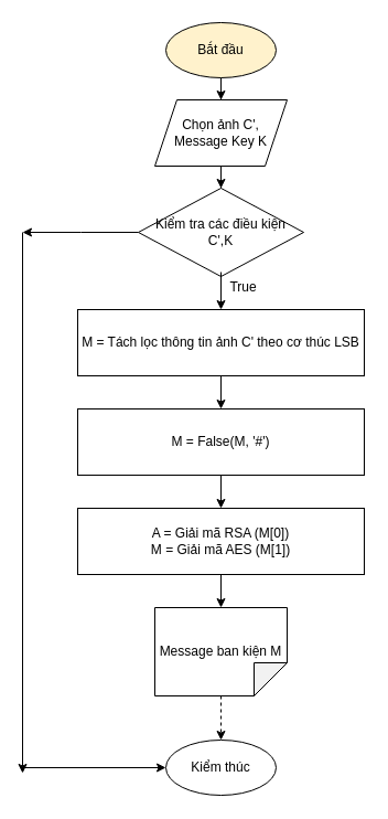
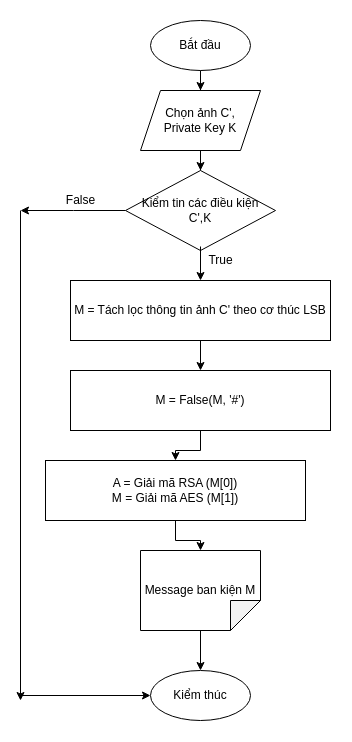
  <mxCell id="0" />
  <mxCell id="1" parent="0" />
  <mxCell id="2" style="edgeStyle=orthogonalEdgeStyle;rounded=0;orthogonalLoop=1;jettySize=auto;html=1;entryX=0.5;entryY=0;entryDx=0;entryDy=0;" edge="1" parent="1" source="3" target="5"><mxGeometry relative="1" as="geometry" /></mxCell>
- <mxCell id="3" value="Bắt đầu" style="ellipse;whiteSpace=wrap;html=1;fillColor=#fff2cc;" vertex="1" parent="1"><mxGeometry x="150" y="20" width="100" height="50" as="geometry" /></mxCell>
+ <mxCell id="3" value="Bắt đầu" style="ellipse;whiteSpace=wrap;html=1;" vertex="1" parent="1"><mxGeometry x="150" y="20" width="100" height="50" as="geometry" /></mxCell>
  <mxCell id="4" style="edgeStyle=orthogonalEdgeStyle;rounded=0;orthogonalLoop=1;jettySize=auto;html=1;entryX=0.5;entryY=0;entryDx=0;entryDy=0;" edge="1" parent="1" source="5" target="7"><mxGeometry relative="1" as="geometry" /></mxCell>
- <mxCell id="5" value="Chọn ảnh C',&lt;br&gt;Message Key K" style="shape=parallelogram;perimeter=parallelogramPerimeter;whiteSpace=wrap;html=1;fixedSize=1;" vertex="1" parent="1"><mxGeometry x="140" y="90" width="120" height="60" as="geometry" /></mxCell>
+ <mxCell id="5" value="Chọn ảnh C',&lt;br&gt;Private Key K" style="shape=parallelogram;perimeter=parallelogramPerimeter;whiteSpace=wrap;html=1;fixedSize=1;" vertex="1" parent="1"><mxGeometry x="140" y="90" width="120" height="60" as="geometry" /></mxCell>
  <mxCell id="6" style="edgeStyle=orthogonalEdgeStyle;rounded=0;orthogonalLoop=1;jettySize=auto;html=1;" edge="1" parent="1" source="7"><mxGeometry relative="1" as="geometry"><mxPoint x="20" y="210" as="targetPoint" /></mxGeometry></mxCell>
- <mxCell id="7" value="Kiểm tra các điều kiện &lt;br&gt;C',K" style="rhombus;whiteSpace=wrap;html=1;" vertex="1" parent="1"><mxGeometry x="125" y="170" width="150" height="80" as="geometry" /></mxCell>
+ <mxCell id="7" value="Kiểm tin các điều kiện &lt;br&gt;C',K" style="rhombus;whiteSpace=wrap;html=1;" vertex="1" parent="1"><mxGeometry x="125" y="170" width="150" height="80" as="geometry" /></mxCell>
  <mxCell id="8" value="Kiểm thúc&lt;br&gt;" style="ellipse;whiteSpace=wrap;html=1;" vertex="1" parent="1"><mxGeometry x="150" y="670" width="100" height="50" as="geometry" /></mxCell>
  <mxCell id="9" value="" style="endArrow=classic;html=1;" edge="1" parent="1"><mxGeometry width="50" height="50" relative="1" as="geometry"><mxPoint x="20" y="210" as="sourcePoint" /><mxPoint x="20" y="700" as="targetPoint" /></mxGeometry></mxCell>
  <mxCell id="10" value="" style="endArrow=classic;html=1;entryX=0;entryY=0.5;entryDx=0;entryDy=0;" edge="1" parent="1" target="8"><mxGeometry width="50" height="50" relative="1" as="geometry"><mxPoint x="20" y="695" as="sourcePoint" /><mxPoint x="250" y="410" as="targetPoint" /></mxGeometry></mxCell>
+ <mxCell id="11" value="False" style="text;html=1;align=center;verticalAlign=middle;resizable=0;points=[];autosize=1;" vertex="1" parent="1"><mxGeometry x="60" y="190" width="40" height="20" as="geometry" /></mxCell>
  <mxCell id="12" value="True" style="text;html=1;align=center;verticalAlign=middle;resizable=0;points=[];autosize=1;" vertex="1" parent="1"><mxGeometry x="200" y="250" width="40" height="20" as="geometry" /></mxCell>
  <mxCell id="13" style="edgeStyle=orthogonalEdgeStyle;rounded=0;orthogonalLoop=1;jettySize=auto;html=1;" edge="1" parent="1" source="14" target="19"><mxGeometry relative="1" as="geometry" /></mxCell>
  <mxCell id="14" value="M = Tách lọc thông tin ảnh C' theo cơ thúc LSB" style="rounded=0;whiteSpace=wrap;html=1;" vertex="1" parent="1"><mxGeometry x="70" y="280" width="260" height="60" as="geometry" /></mxCell>
- <mxCell id="15" style="edgeStyle=orthogonalEdgeStyle;rounded=0;orthogonalLoop=1;jettySize=auto;html=1;entryX=0.5;entryY=0;entryDx=0;entryDy=0;dashed=1;" edge="1" parent="1" source="16" target="8"><mxGeometry relative="1" as="geometry" /></mxCell>
+ <mxCell id="15" style="edgeStyle=orthogonalEdgeStyle;rounded=0;orthogonalLoop=1;jettySize=auto;html=1;entryX=0.5;entryY=0;entryDx=0;entryDy=0;" edge="1" parent="1" source="16" target="8"><mxGeometry relative="1" as="geometry" /></mxCell>
  <mxCell id="16" value="Message ban kiện M" style="shape=note;whiteSpace=wrap;html=1;backgroundOutline=1;darkOpacity=0.05;direction=south;" vertex="1" parent="1"><mxGeometry x="140" y="550" width="120" height="80" as="geometry" /></mxCell>
  <mxCell id="17" value="" style="endArrow=classic;html=1;entryX=0.5;entryY=0;entryDx=0;entryDy=0;" edge="1" parent="1" target="14"><mxGeometry width="50" height="50" relative="1" as="geometry"><mxPoint x="200" y="246" as="sourcePoint" /><mxPoint x="560" y="370" as="targetPoint" /></mxGeometry></mxCell>
  <mxCell id="18" style="edgeStyle=orthogonalEdgeStyle;rounded=0;orthogonalLoop=1;jettySize=auto;html=1;" edge="1" parent="1" source="19" target="21"><mxGeometry relative="1" as="geometry" /></mxCell>
  <mxCell id="19" value="M = False(M, '#')" style="rounded=0;whiteSpace=wrap;html=1;" vertex="1" parent="1"><mxGeometry x="70" y="370" width="260" height="60" as="geometry" /></mxCell>
  <mxCell id="20" style="edgeStyle=orthogonalEdgeStyle;rounded=0;orthogonalLoop=1;jettySize=auto;html=1;" edge="1" parent="1" source="21" target="16"><mxGeometry relative="1" as="geometry" /></mxCell>
- <mxCell id="21" value="A = Giải mã RSA (M[0])&lt;br&gt;M = Giải mã AES (M[1])" style="rounded=0;whiteSpace=wrap;html=1;" vertex="1" parent="1"><mxGeometry x="70" y="460" width="260" height="60" as="geometry" /></mxCell>
+ <mxCell id="21" value="A = Giải mã RSA (M[0])&lt;br&gt;M = Giải mã AES (M[1])" style="rounded=0;whiteSpace=wrap;html=1;" vertex="1" parent="1"><mxGeometry x="45" y="460" width="260" height="60" as="geometry" /></mxCell>
